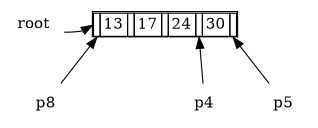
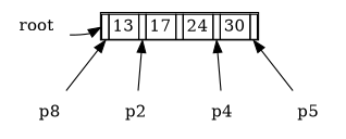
  digraph {
    splines=false
    node [shape=none]
    edge [headport=connector0]
    n1 [label=<<table border="1" cellborder="1" cellspacing="0">                     <tr>                         <td port="connector0"></td>                         <td port="key0">13</td>                         <td port="connector1"></td>                         <td port="key1">17</td>                         <td port="connector2"></td>                         <td port="key2">24</td>                         <td port="connector3"></td>                         <td port="key3">30</td>                         <td port="connector4"></td>                     </tr>                 </table>>]
    n2 [label=root]
    n3 [label=p8]
+   n4 [label=p2]
    n5 [label=p4]
    n6 [label=p5]
    subgraph sub_1 {
      rank=min
      n1
      n2
    }
    subgraph sub_2 {
      rank=max
      n3
+     n4
      n5
      n6
    }
    n2 -> n1
    n3 -> n1
+   n4 -> n1 [headport=connector1]
    n5 -> n1 [headport=connector3]
    n6 -> n1 [headport=connector4]
  }
